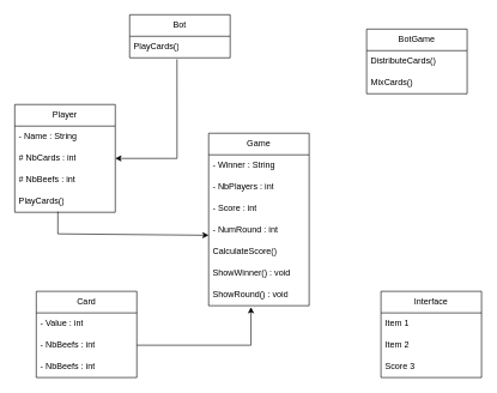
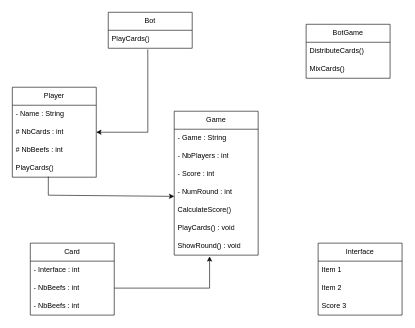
  <mxCell id="0" />
  <mxCell id="1" parent="0" />
  <mxCell id="2" value="Player" style="swimlane;fontStyle=0;childLayout=stackLayout;horizontal=1;startSize=30;horizontalStack=0;resizeParent=1;resizeParentMax=0;resizeLast=0;collapsible=1;marginBottom=0;whiteSpace=wrap;html=1;strokeColor=default;" vertex="1" parent="1"><mxGeometry x="20" y="145" width="140" height="150" as="geometry" /></mxCell>
  <mxCell id="3" value="- Name : String" style="text;strokeColor=none;fillColor=none;align=left;verticalAlign=middle;spacingLeft=4;spacingRight=4;overflow=hidden;points=[[0,0.5],[1,0.5]];portConstraint=eastwest;rotatable=0;whiteSpace=wrap;html=1;" vertex="1" parent="2"><mxGeometry y="30" width="140" height="30" as="geometry" /></mxCell>
  <mxCell id="4" value="# NbCards : int" style="text;strokeColor=none;fillColor=none;align=left;verticalAlign=middle;spacingLeft=4;spacingRight=4;overflow=hidden;points=[[0,0.5],[1,0.5]];portConstraint=eastwest;rotatable=0;whiteSpace=wrap;html=1;" vertex="1" parent="2"><mxGeometry y="60" width="140" height="30" as="geometry" /></mxCell>
  <mxCell id="5" value="# NbBeefs : int" style="text;strokeColor=none;fillColor=none;align=left;verticalAlign=middle;spacingLeft=4;spacingRight=4;overflow=hidden;points=[[0,0.5],[1,0.5]];portConstraint=eastwest;rotatable=0;whiteSpace=wrap;html=1;" vertex="1" parent="2"><mxGeometry y="90" width="140" height="30" as="geometry" /></mxCell>
  <mxCell id="6" value="PlayCards()" style="text;strokeColor=none;fillColor=none;align=left;verticalAlign=middle;spacingLeft=4;spacingRight=4;overflow=hidden;points=[[0,0.5],[1,0.5]];portConstraint=eastwest;rotatable=0;whiteSpace=wrap;html=1;" vertex="1" parent="2"><mxGeometry y="120" width="140" height="30" as="geometry" /></mxCell>
  <mxCell id="7" value="Game" style="swimlane;fontStyle=0;childLayout=stackLayout;horizontal=1;startSize=30;horizontalStack=0;resizeParent=1;resizeParentMax=0;resizeLast=0;collapsible=1;marginBottom=0;whiteSpace=wrap;html=1;" vertex="1" parent="1"><mxGeometry x="290" y="185" width="140" height="240" as="geometry" /></mxCell>
- <mxCell id="8" value="- Winner : String" style="text;strokeColor=none;fillColor=none;align=left;verticalAlign=middle;spacingLeft=4;spacingRight=4;overflow=hidden;points=[[0,0.5],[1,0.5]];portConstraint=eastwest;rotatable=0;whiteSpace=wrap;html=1;" vertex="1" parent="7"><mxGeometry y="30" width="140" height="30" as="geometry" /></mxCell>
+ <mxCell id="8" value="- Game : String" style="text;strokeColor=none;fillColor=none;align=left;verticalAlign=middle;spacingLeft=4;spacingRight=4;overflow=hidden;points=[[0,0.5],[1,0.5]];portConstraint=eastwest;rotatable=0;whiteSpace=wrap;html=1;" vertex="1" parent="7"><mxGeometry y="30" width="140" height="30" as="geometry" /></mxCell>
  <mxCell id="9" value="- NbPlayers : int" style="text;strokeColor=none;fillColor=none;align=left;verticalAlign=middle;spacingLeft=4;spacingRight=4;overflow=hidden;points=[[0,0.5],[1,0.5]];portConstraint=eastwest;rotatable=0;whiteSpace=wrap;html=1;" vertex="1" parent="7"><mxGeometry y="60" width="140" height="30" as="geometry" /></mxCell>
  <mxCell id="10" value="- Score : int" style="text;strokeColor=none;fillColor=none;align=left;verticalAlign=middle;spacingLeft=4;spacingRight=4;overflow=hidden;points=[[0,0.5],[1,0.5]];portConstraint=eastwest;rotatable=0;whiteSpace=wrap;html=1;" vertex="1" parent="7"><mxGeometry y="90" width="140" height="30" as="geometry" /></mxCell>
  <mxCell id="11" value="- NumRound : int" style="text;strokeColor=none;fillColor=none;align=left;verticalAlign=middle;spacingLeft=4;spacingRight=4;overflow=hidden;points=[[0,0.5],[1,0.5]];portConstraint=eastwest;rotatable=0;whiteSpace=wrap;html=1;" vertex="1" parent="7"><mxGeometry y="120" width="140" height="30" as="geometry" /></mxCell>
  <mxCell id="12" value="CalculateScore()" style="text;strokeColor=none;fillColor=none;align=left;verticalAlign=middle;spacingLeft=4;spacingRight=4;overflow=hidden;points=[[0,0.5],[1,0.5]];portConstraint=eastwest;rotatable=0;whiteSpace=wrap;html=1;" vertex="1" parent="7"><mxGeometry y="150" width="140" height="30" as="geometry" /></mxCell>
- <mxCell id="13" value="ShowWinner() : void" style="text;strokeColor=none;fillColor=none;align=left;verticalAlign=middle;spacingLeft=4;spacingRight=4;overflow=hidden;points=[[0,0.5],[1,0.5]];portConstraint=eastwest;rotatable=0;whiteSpace=wrap;html=1;" vertex="1" parent="7"><mxGeometry y="180" width="140" height="30" as="geometry" /></mxCell>
+ <mxCell id="13" value="PlayCards() : void" style="text;strokeColor=none;fillColor=none;align=left;verticalAlign=middle;spacingLeft=4;spacingRight=4;overflow=hidden;points=[[0,0.5],[1,0.5]];portConstraint=eastwest;rotatable=0;whiteSpace=wrap;html=1;" vertex="1" parent="7"><mxGeometry y="180" width="140" height="30" as="geometry" /></mxCell>
  <mxCell id="14" value="ShowRound() : void" style="text;strokeColor=none;fillColor=none;align=left;verticalAlign=middle;spacingLeft=4;spacingRight=4;overflow=hidden;points=[[0,0.5],[1,0.5]];portConstraint=eastwest;rotatable=0;whiteSpace=wrap;html=1;" vertex="1" parent="7"><mxGeometry y="210" width="140" height="30" as="geometry" /></mxCell>
  <mxCell id="15" value="Card" style="swimlane;fontStyle=0;childLayout=stackLayout;horizontal=1;startSize=30;horizontalStack=0;resizeParent=1;resizeParentMax=0;resizeLast=0;collapsible=1;marginBottom=0;whiteSpace=wrap;html=1;" vertex="1" parent="1"><mxGeometry x="50" y="405" width="140" height="120" as="geometry" /></mxCell>
- <mxCell id="16" value="- Value : int" style="text;strokeColor=none;fillColor=none;align=left;verticalAlign=middle;spacingLeft=4;spacingRight=4;overflow=hidden;points=[[0,0.5],[1,0.5]];portConstraint=eastwest;rotatable=0;whiteSpace=wrap;html=1;" vertex="1" parent="15"><mxGeometry y="30" width="140" height="30" as="geometry" /></mxCell>
+ <mxCell id="16" value="- Interface : int" style="text;strokeColor=none;fillColor=none;align=left;verticalAlign=middle;spacingLeft=4;spacingRight=4;overflow=hidden;points=[[0,0.5],[1,0.5]];portConstraint=eastwest;rotatable=0;whiteSpace=wrap;html=1;" vertex="1" parent="15"><mxGeometry y="30" width="140" height="30" as="geometry" /></mxCell>
  <mxCell id="17" value="- NbBeefs : int" style="text;strokeColor=none;fillColor=none;align=left;verticalAlign=middle;spacingLeft=4;spacingRight=4;overflow=hidden;points=[[0,0.5],[1,0.5]];portConstraint=eastwest;rotatable=0;whiteSpace=wrap;html=1;" vertex="1" parent="15"><mxGeometry y="60" width="140" height="30" as="geometry" /></mxCell>
  <mxCell id="18" value="- NbBeefs : int" style="text;strokeColor=none;fillColor=none;align=left;verticalAlign=middle;spacingLeft=4;spacingRight=4;overflow=hidden;points=[[0,0.5],[1,0.5]];portConstraint=eastwest;rotatable=0;whiteSpace=wrap;html=1;" vertex="1" parent="15"><mxGeometry y="90" width="140" height="30" as="geometry" /></mxCell>
  <mxCell id="19" value="Bot" style="swimlane;fontStyle=0;childLayout=stackLayout;horizontal=1;startSize=30;horizontalStack=0;resizeParent=1;resizeParentMax=0;resizeLast=0;collapsible=1;marginBottom=0;whiteSpace=wrap;html=1;" vertex="1" parent="1"><mxGeometry x="180" y="20" width="140" height="60" as="geometry" /></mxCell>
  <mxCell id="20" value="PlayCards()" style="text;strokeColor=none;fillColor=none;align=left;verticalAlign=middle;spacingLeft=4;spacingRight=4;overflow=hidden;points=[[0,0.5],[1,0.5]];portConstraint=eastwest;rotatable=0;whiteSpace=wrap;html=1;" vertex="1" parent="19"><mxGeometry y="30" width="140" height="30" as="geometry" /></mxCell>
  <mxCell id="21" value="BotGame" style="swimlane;fontStyle=0;childLayout=stackLayout;horizontal=1;startSize=30;horizontalStack=0;resizeParent=1;resizeParentMax=0;resizeLast=0;collapsible=1;marginBottom=0;whiteSpace=wrap;html=1;" vertex="1" parent="1"><mxGeometry x="510" y="40" width="140" height="90" as="geometry" /></mxCell>
  <mxCell id="22" value="DistributeCards()" style="text;strokeColor=none;fillColor=none;align=left;verticalAlign=middle;spacingLeft=4;spacingRight=4;overflow=hidden;points=[[0,0.5],[1,0.5]];portConstraint=eastwest;rotatable=0;whiteSpace=wrap;html=1;" vertex="1" parent="21"><mxGeometry y="30" width="140" height="30" as="geometry" /></mxCell>
  <mxCell id="23" value="MixCards()" style="text;strokeColor=none;fillColor=none;align=left;verticalAlign=middle;spacingLeft=4;spacingRight=4;overflow=hidden;points=[[0,0.5],[1,0.5]];portConstraint=eastwest;rotatable=0;whiteSpace=wrap;html=1;" vertex="1" parent="21"><mxGeometry y="60" width="140" height="30" as="geometry" /></mxCell>
  <mxCell id="24" value="" style="endArrow=classic;html=1;rounded=0;exitX=0.429;exitY=0.967;exitDx=0;exitDy=0;exitPerimeter=0;entryX=0;entryY=0.733;entryDx=0;entryDy=0;entryPerimeter=0;" edge="1" parent="1" source="6" target="11"><mxGeometry width="50" height="50" relative="1" as="geometry"><mxPoint x="80" y="355" as="sourcePoint" /><mxPoint x="130" y="305" as="targetPoint" /><Array as="points"><mxPoint x="80" y="325" /></Array></mxGeometry></mxCell>
  <mxCell id="25" value="" style="endArrow=classic;html=1;rounded=0;exitX=1;exitY=0.5;exitDx=0;exitDy=0;entryX=0.421;entryY=1.067;entryDx=0;entryDy=0;entryPerimeter=0;" edge="1" parent="1" source="17" target="14"><mxGeometry width="50" height="50" relative="1" as="geometry"><mxPoint x="300" y="535" as="sourcePoint" /><mxPoint x="350" y="485" as="targetPoint" /><Array as="points"><mxPoint x="349" y="480" /></Array></mxGeometry></mxCell>
  <mxCell id="26" value="" style="endArrow=classic;html=1;rounded=0;exitX=0.471;exitY=1.067;exitDx=0;exitDy=0;exitPerimeter=0;entryX=1;entryY=0.5;entryDx=0;entryDy=0;" edge="1" parent="1" source="20" target="4"><mxGeometry width="50" height="50" relative="1" as="geometry"><mxPoint x="240" y="145" as="sourcePoint" /><mxPoint x="290" y="95" as="targetPoint" /><Array as="points"><mxPoint x="246" y="220" /></Array></mxGeometry></mxCell>
  <mxCell id="27" value="Interface" style="swimlane;fontStyle=0;childLayout=stackLayout;horizontal=1;startSize=30;horizontalStack=0;resizeParent=1;resizeParentMax=0;resizeLast=0;collapsible=1;marginBottom=0;whiteSpace=wrap;html=1;" vertex="1" parent="1"><mxGeometry x="530" y="405" width="140" height="120" as="geometry" /></mxCell>
  <mxCell id="28" value="Item 1" style="text;strokeColor=none;fillColor=none;align=left;verticalAlign=middle;spacingLeft=4;spacingRight=4;overflow=hidden;points=[[0,0.5],[1,0.5]];portConstraint=eastwest;rotatable=0;whiteSpace=wrap;html=1;" vertex="1" parent="27"><mxGeometry y="30" width="140" height="30" as="geometry" /></mxCell>
  <mxCell id="29" value="Item 2" style="text;strokeColor=none;fillColor=none;align=left;verticalAlign=middle;spacingLeft=4;spacingRight=4;overflow=hidden;points=[[0,0.5],[1,0.5]];portConstraint=eastwest;rotatable=0;whiteSpace=wrap;html=1;" vertex="1" parent="27"><mxGeometry y="60" width="140" height="30" as="geometry" /></mxCell>
  <mxCell id="30" value="Score 3" style="text;strokeColor=none;fillColor=none;align=left;verticalAlign=middle;spacingLeft=4;spacingRight=4;overflow=hidden;points=[[0,0.5],[1,0.5]];portConstraint=eastwest;rotatable=0;whiteSpace=wrap;html=1;" vertex="1" parent="27"><mxGeometry y="90" width="140" height="30" as="geometry" /></mxCell>
